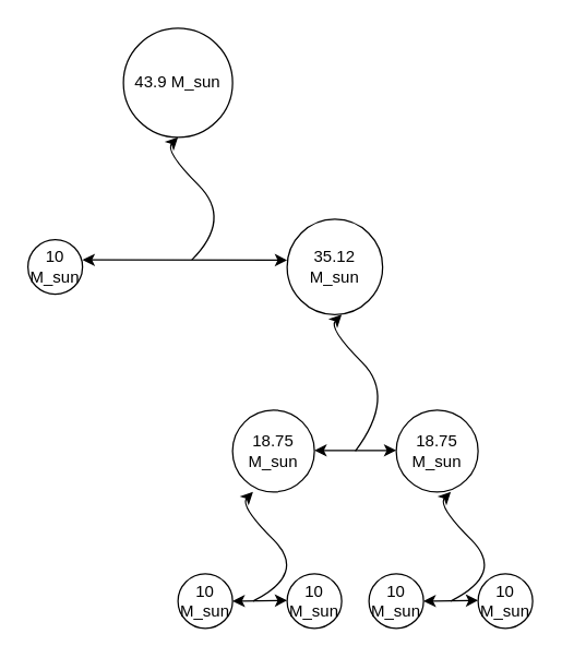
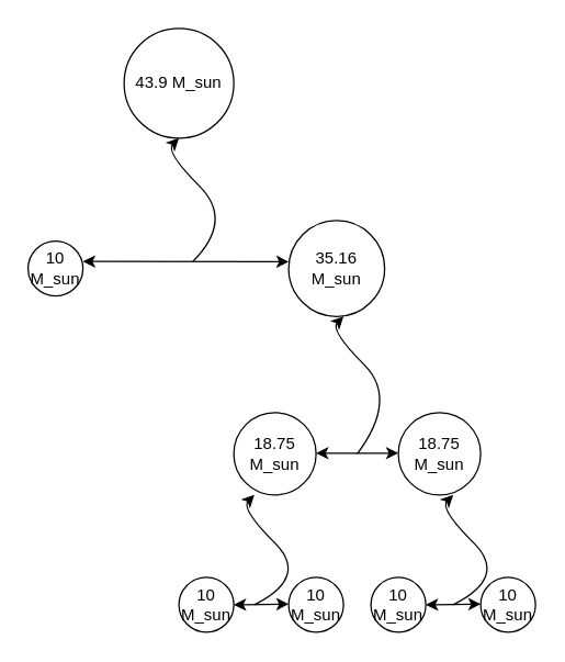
  <mxCell id="0" />
  <mxCell id="1" parent="0" />
  <mxCell id="2" value="43.9 M_sun" style="ellipse;whiteSpace=wrap;html=1;aspect=fixed;" vertex="1" parent="1"><mxGeometry x="90" y="20" width="80" height="80" as="geometry" /></mxCell>
  <mxCell id="3" value="&lt;span&gt;10 M_sun&lt;/span&gt;" style="ellipse;whiteSpace=wrap;html=1;aspect=fixed;" vertex="1" parent="1"><mxGeometry x="20" y="175" width="40" height="40" as="geometry" /></mxCell>
- <mxCell id="4" value="&lt;span&gt;35.12 M_sun&lt;/span&gt;" style="ellipse;whiteSpace=wrap;html=1;aspect=fixed;" vertex="1" parent="1"><mxGeometry x="210" y="160" width="70" height="70" as="geometry" /></mxCell>
+ <mxCell id="4" value="&lt;span&gt;35.16 M_sun&lt;/span&gt;" style="ellipse;whiteSpace=wrap;html=1;aspect=fixed;" vertex="1" parent="1"><mxGeometry x="210" y="160" width="70" height="70" as="geometry" /></mxCell>
  <mxCell id="5" value="18.75 M_sun" style="ellipse;whiteSpace=wrap;html=1;aspect=fixed;" vertex="1" parent="1"><mxGeometry x="170" y="300" width="60" height="60" as="geometry" /></mxCell>
  <mxCell id="6" value="&lt;span&gt;18.75 M_sun&lt;/span&gt;" style="ellipse;whiteSpace=wrap;html=1;aspect=fixed;" vertex="1" parent="1"><mxGeometry x="290" y="300" width="60" height="60" as="geometry" /></mxCell>
  <mxCell id="7" value="10 M_sun" style="ellipse;whiteSpace=wrap;html=1;aspect=fixed;" vertex="1" parent="1"><mxGeometry x="130" y="420" width="40" height="40" as="geometry" /></mxCell>
  <mxCell id="8" value="&lt;span&gt;10 M_sun&lt;/span&gt;" style="ellipse;whiteSpace=wrap;html=1;aspect=fixed;" vertex="1" parent="1"><mxGeometry x="350" y="420" width="40" height="40" as="geometry" /></mxCell>
  <mxCell id="9" value="&lt;span&gt;10 M_sun&lt;/span&gt;" style="ellipse;whiteSpace=wrap;html=1;aspect=fixed;" vertex="1" parent="1"><mxGeometry x="210" y="420" width="40" height="40" as="geometry" /></mxCell>
  <mxCell id="10" value="&lt;span&gt;10 M_sun&lt;/span&gt;" style="ellipse;whiteSpace=wrap;html=1;aspect=fixed;" vertex="1" parent="1"><mxGeometry x="270" y="420" width="40" height="40" as="geometry" /></mxCell>
  <mxCell id="11" value="" style="curved=1;endArrow=classic;html=1;rounded=0;" edge="1" parent="1"><mxGeometry width="50" height="50" relative="1" as="geometry"><mxPoint x="185" y="440" as="sourcePoint" /><mxPoint x="185" y="360" as="targetPoint" /><Array as="points"><mxPoint x="225" y="420" /><mxPoint x="175" y="370" /></Array></mxGeometry></mxCell>
  <mxCell id="12" value="" style="endArrow=classic;startArrow=classic;html=1;rounded=0;" edge="1" parent="1"><mxGeometry width="50" height="50" relative="1" as="geometry"><mxPoint x="170" y="440" as="sourcePoint" /><mxPoint x="210" y="439.5" as="targetPoint" /></mxGeometry></mxCell>
  <mxCell id="13" value="" style="curved=1;endArrow=classic;html=1;rounded=0;" edge="1" parent="1"><mxGeometry width="50" height="50" relative="1" as="geometry"><mxPoint x="330" y="440" as="sourcePoint" /><mxPoint x="330" y="360" as="targetPoint" /><Array as="points"><mxPoint x="370" y="420" /><mxPoint x="320" y="370" /></Array></mxGeometry></mxCell>
  <mxCell id="14" value="" style="endArrow=classic;startArrow=classic;html=1;rounded=0;" edge="1" parent="1"><mxGeometry width="50" height="50" relative="1" as="geometry"><mxPoint x="310" y="440" as="sourcePoint" /><mxPoint x="350" y="439.5" as="targetPoint" /></mxGeometry></mxCell>
  <mxCell id="15" value="" style="curved=1;endArrow=classic;html=1;rounded=0;" edge="1" parent="1"><mxGeometry width="50" height="50" relative="1" as="geometry"><mxPoint x="260" y="330" as="sourcePoint" /><mxPoint x="250" y="230" as="targetPoint" /><Array as="points"><mxPoint x="290" y="290" /><mxPoint x="240" y="240" /></Array></mxGeometry></mxCell>
  <mxCell id="16" value="" style="endArrow=classic;startArrow=classic;html=1;rounded=0;" edge="1" parent="1"><mxGeometry width="50" height="50" relative="1" as="geometry"><mxPoint x="230" y="329.5" as="sourcePoint" /><mxPoint x="290" y="329.5" as="targetPoint" /></mxGeometry></mxCell>
  <mxCell id="17" value="" style="curved=1;endArrow=classic;html=1;rounded=0;" edge="1" parent="1"><mxGeometry width="50" height="50" relative="1" as="geometry"><mxPoint x="140" y="190" as="sourcePoint" /><mxPoint x="130" y="100" as="targetPoint" /><Array as="points"><mxPoint x="170" y="160" /><mxPoint x="120" y="110" /></Array></mxGeometry></mxCell>
  <mxCell id="18" value="" style="endArrow=classic;startArrow=classic;html=1;rounded=0;" edge="1" parent="1"><mxGeometry width="50" height="50" relative="1" as="geometry"><mxPoint x="60" y="189.81" as="sourcePoint" /><mxPoint x="210" y="190" as="targetPoint" /></mxGeometry></mxCell>
